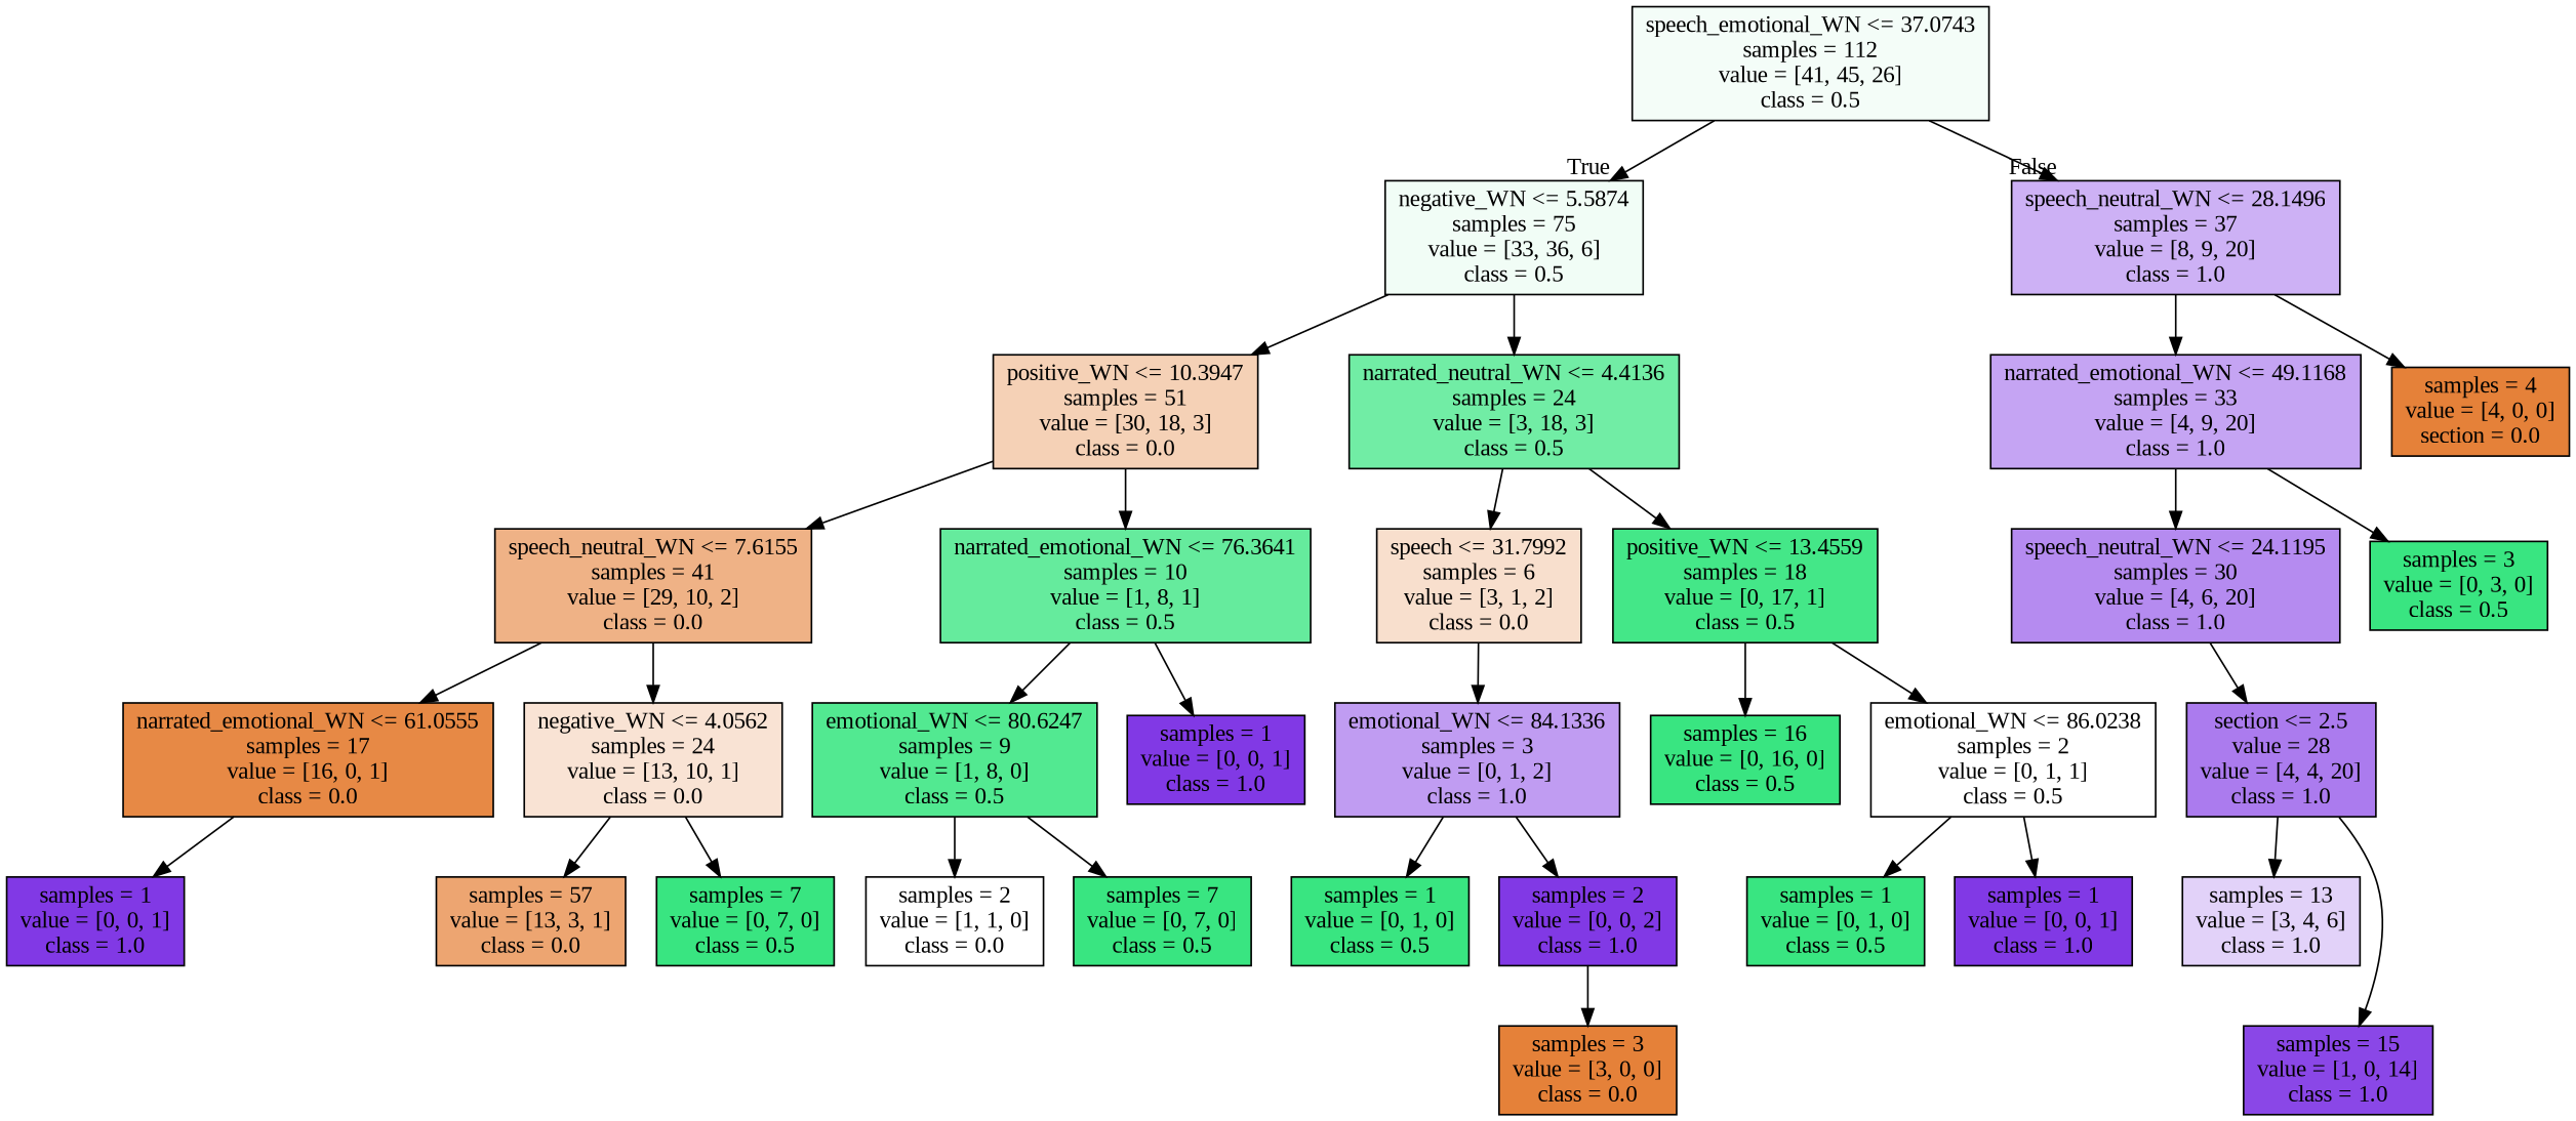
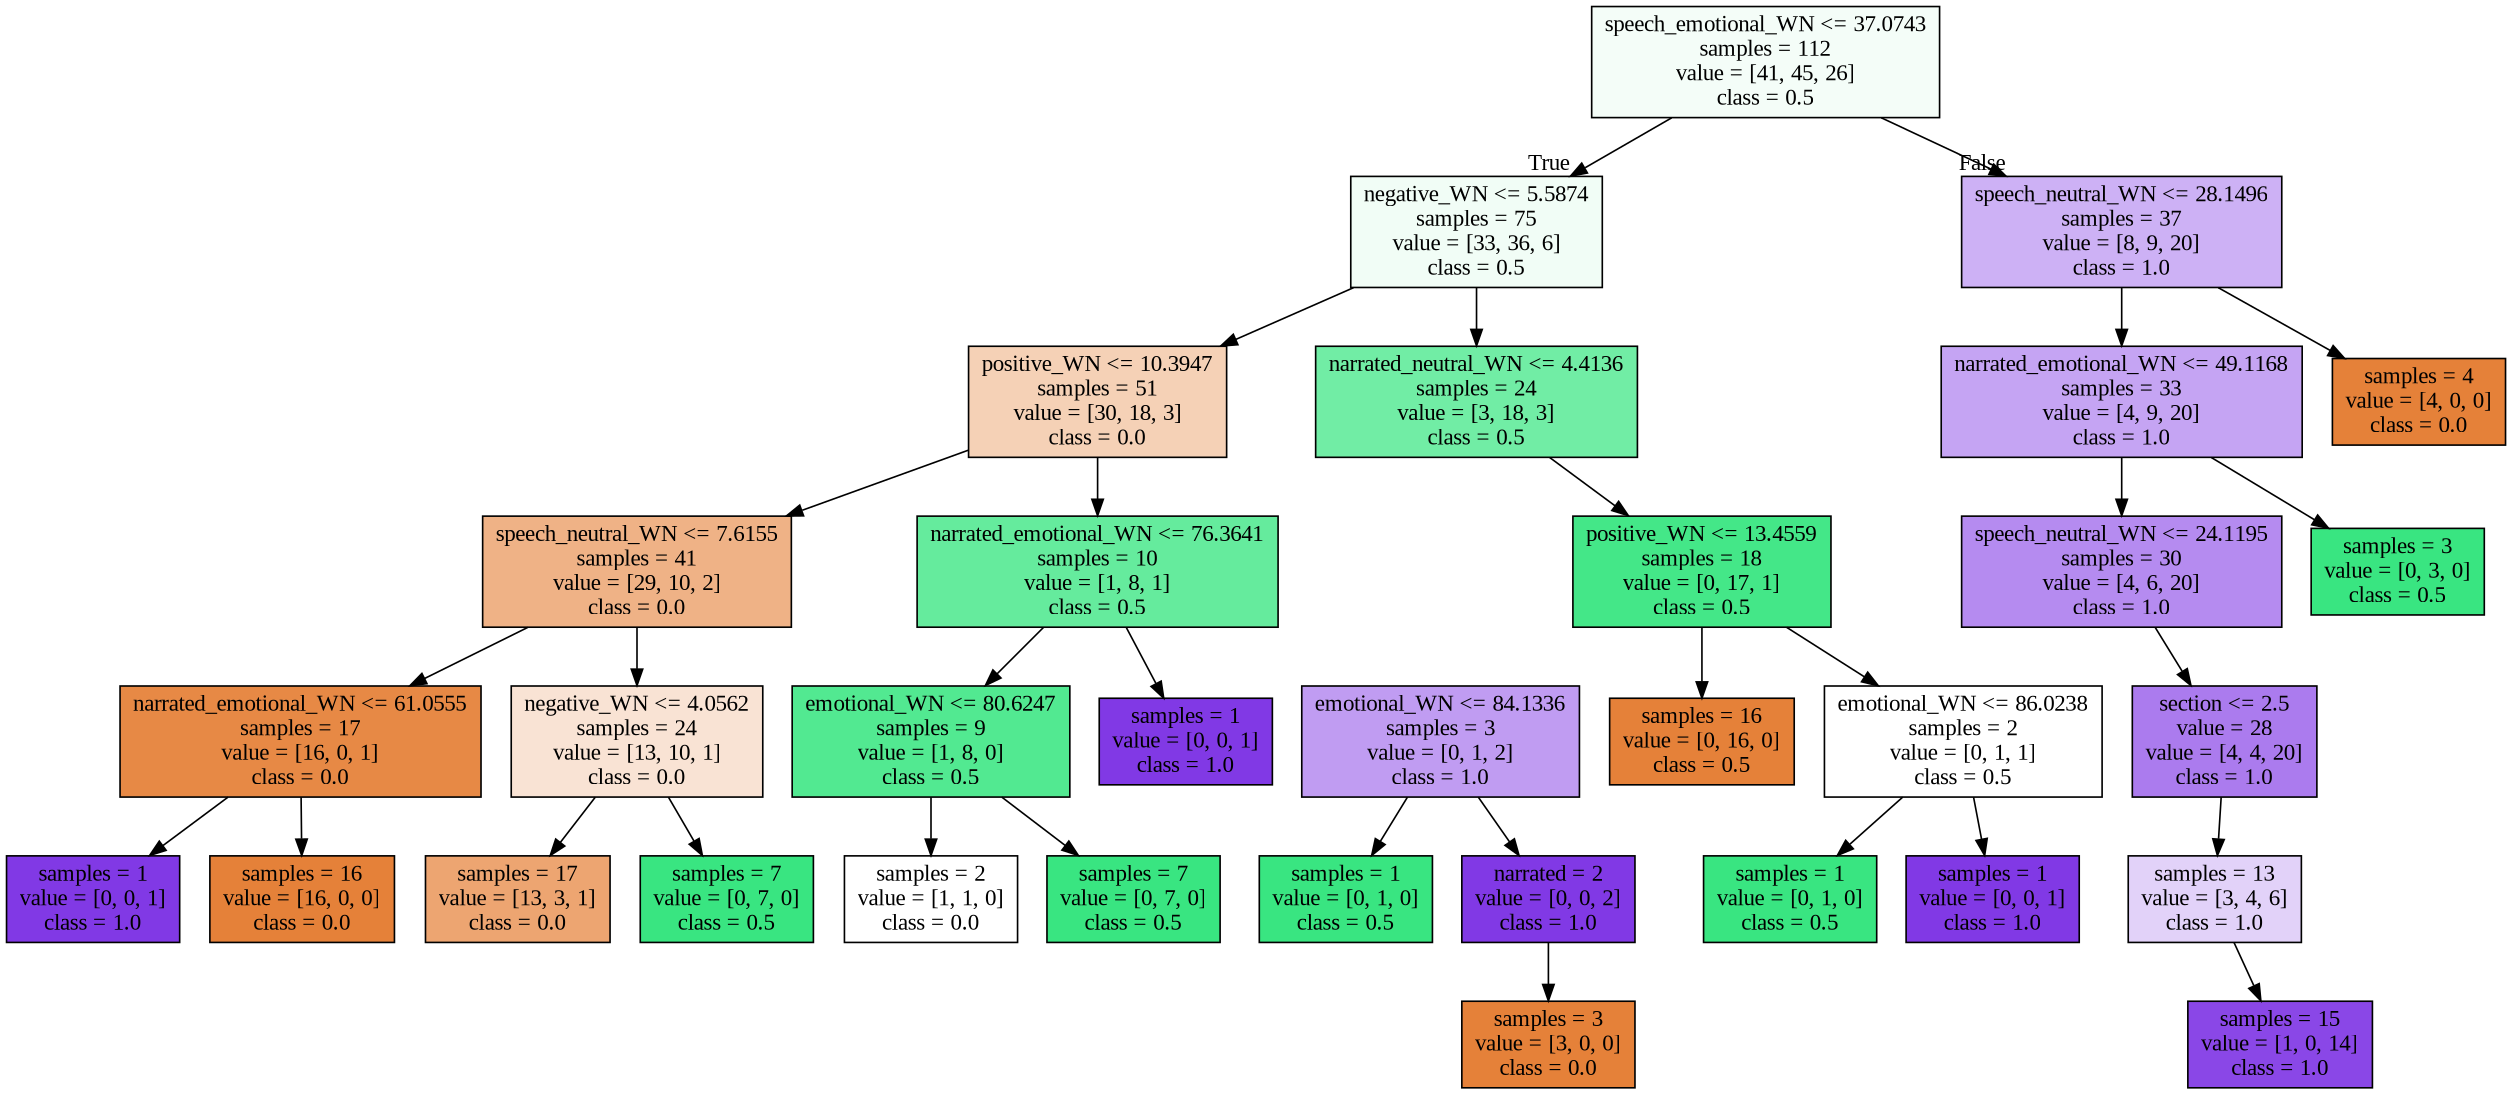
  digraph {
    fontname="Liberation Serif"
    node [color=black fillcolor="#39e581ff" fontname="Liberation Serif" shape=box style=filled]
    edge [fontname="Liberation Serif"]
    n1 [fillcolor="#39e5810e" label="speech_emotional_WN <= 37.0743\nsamples = 112\nvalue = [41, 45, 26]\nclass = 0.5"]
    n2 [fillcolor="#39e58112" label="negative_WN <= 5.5874\nsamples = 75\nvalue = [33, 36, 6]\nclass = 0.5"]
    n3 [fillcolor="#8139e564" label="speech_neutral_WN <= 28.1496\nsamples = 37\nvalue = [8, 9, 20]\nclass = 1.0"]
    n4 [fillcolor="#e581395d" label="positive_WN <= 10.3947\nsamples = 51\nvalue = [30, 18, 3]\nclass = 0.0"]
    n5 [fillcolor="#39e581b6" label="narrated_neutral_WN <= 4.4136\nsamples = 24\nvalue = [3, 18, 3]\nclass = 0.5"]
    n6 [fillcolor="#8139e575" label="narrated_emotional_WN <= 49.1168\nsamples = 33\nvalue = [4, 9, 20]\nclass = 1.0"]
-   n7 [fillcolor="#e58139ff" label="samples = 4\nvalue = [4, 0, 0]\nsection = 0.0"]
+   n7 [fillcolor="#e58139ff" label="samples = 4\nvalue = [4, 0, 0]\nclass = 0.0"]
    n8 [fillcolor="#e581399c" label="speech_neutral_WN <= 7.6155\nsamples = 41\nvalue = [29, 10, 2]\nclass = 0.0"]
    n9 [fillcolor="#39e581c6" label="narrated_emotional_WN <= 76.3641\nsamples = 10\nvalue = [1, 8, 1]\nclass = 0.5"]
-   n10 [fillcolor="#e5813940" label="speech <= 31.7992\nsamples = 6\nvalue = [3, 1, 2]\nclass = 0.0"]
    n11 [fillcolor="#39e581f0" label="positive_WN <= 13.4559\nsamples = 18\nvalue = [0, 17, 1]\nclass = 0.5"]
    n12 [fillcolor="#e58139ef" label="narrated_emotional_WN <= 61.0555\nsamples = 17\nvalue = [16, 0, 1]\nclass = 0.0"]
    n13 [fillcolor="#e5813937" label="negative_WN <= 4.0562\nsamples = 24\nvalue = [13, 10, 1]\nclass = 0.0"]
    n14 [fillcolor="#39e581df" label="emotional_WN <= 80.6247\nsamples = 9\nvalue = [1, 8, 0]\nclass = 0.5"]
    n15 [fillcolor="#8139e5ff" label="samples = 1\nvalue = [0, 0, 1]\nclass = 1.0"]
    n16 [fillcolor="#8139e5ff" label="samples = 1\nvalue = [0, 0, 1]\nclass = 1.0"]
-   n18 [fillcolor="#e58139b6" label="samples = 57\nvalue = [13, 3, 1]\nclass = 0.0"]
+   n17 [fillcolor="#e58139ff" label="samples = 16\nvalue = [16, 0, 0]\nclass = 0.0"]
+   n18 [fillcolor="#e58139b6" label="samples = 17\nvalue = [13, 3, 1]\nclass = 0.0"]
    n19 [label="samples = 7\nvalue = [0, 7, 0]\nclass = 0.5"]
    n20 [fillcolor="#e5813900" label="samples = 2\nvalue = [1, 1, 0]\nclass = 0.0"]
    n21 [label="samples = 7\nvalue = [0, 7, 0]\nclass = 0.5"]
    n22 [fillcolor="#8139e57f" label="emotional_WN <= 84.1336\nsamples = 3\nvalue = [0, 1, 2]\nclass = 1.0"]
-   n23 [label="samples = 16\nvalue = [0, 16, 0]\nclass = 0.5"]
+   n23 [fillcolor="#e58139ff" label="samples = 16\nvalue = [0, 16, 0]\nclass = 0.5"]
    n24 [fillcolor="#39e58100" label="emotional_WN <= 86.0238\nsamples = 2\nvalue = [0, 1, 1]\nclass = 0.5"]
    n25 [fillcolor="#e58139ff" label="samples = 3\nvalue = [3, 0, 0]\nclass = 0.0"]
    n26 [label="samples = 1\nvalue = [0, 1, 0]\nclass = 0.5"]
-   n27 [fillcolor="#8139e5ff" label="samples = 2\nvalue = [0, 0, 2]\nclass = 1.0"]
+   n27 [fillcolor="#8139e5ff" label="narrated = 2\nvalue = [0, 0, 2]\nclass = 1.0"]
    n28 [label="samples = 1\nvalue = [0, 1, 0]\nclass = 0.5"]
    n29 [fillcolor="#8139e5ff" label="samples = 1\nvalue = [0, 0, 1]\nclass = 1.0"]
    n30 [fillcolor="#8139e595" label="speech_neutral_WN <= 24.1195\nsamples = 30\nvalue = [4, 6, 20]\nclass = 1.0"]
    n31 [label="samples = 3\nvalue = [0, 3, 0]\nclass = 0.5"]
    n32 [fillcolor="#8139e5aa" label="section <= 2.5\nvalue = 28\nvalue = [4, 4, 20]\nclass = 1.0"]
    n33 [fillcolor="#8139e539" label="samples = 13\nvalue = [3, 4, 6]\nclass = 1.0"]
    n34 [fillcolor="#8139e5ed" label="samples = 15\nvalue = [1, 0, 14]\nclass = 1.0"]
    n1 -> n2 [headlabel=True labelangle=45 labeldistance=2.5]
    n1 -> n3 [headlabel=False labelangle=-45 labeldistance=2.5]
    n2 -> n4
    n2 -> n5
    n3 -> n6
    n3 -> n7
    n4 -> n8
    n4 -> n9
-   n5 -> n10
    n5 -> n11
    n6 -> n30
    n6 -> n31
    n8 -> n12
    n8 -> n13
    n9 -> n14
    n9 -> n15
-   n10 -> n22
    n11 -> n23
    n11 -> n24
    n12 -> n16
+   n12 -> n17
    n13 -> n18
    n13 -> n19
    n14 -> n20
    n14 -> n21
    n22 -> n26
    n22 -> n27
    n24 -> n28
    n24 -> n29
    n27 -> n25
    n30 -> n32
    n32 -> n33
-   n32 -> n34
+   n33 -> n34
  }
